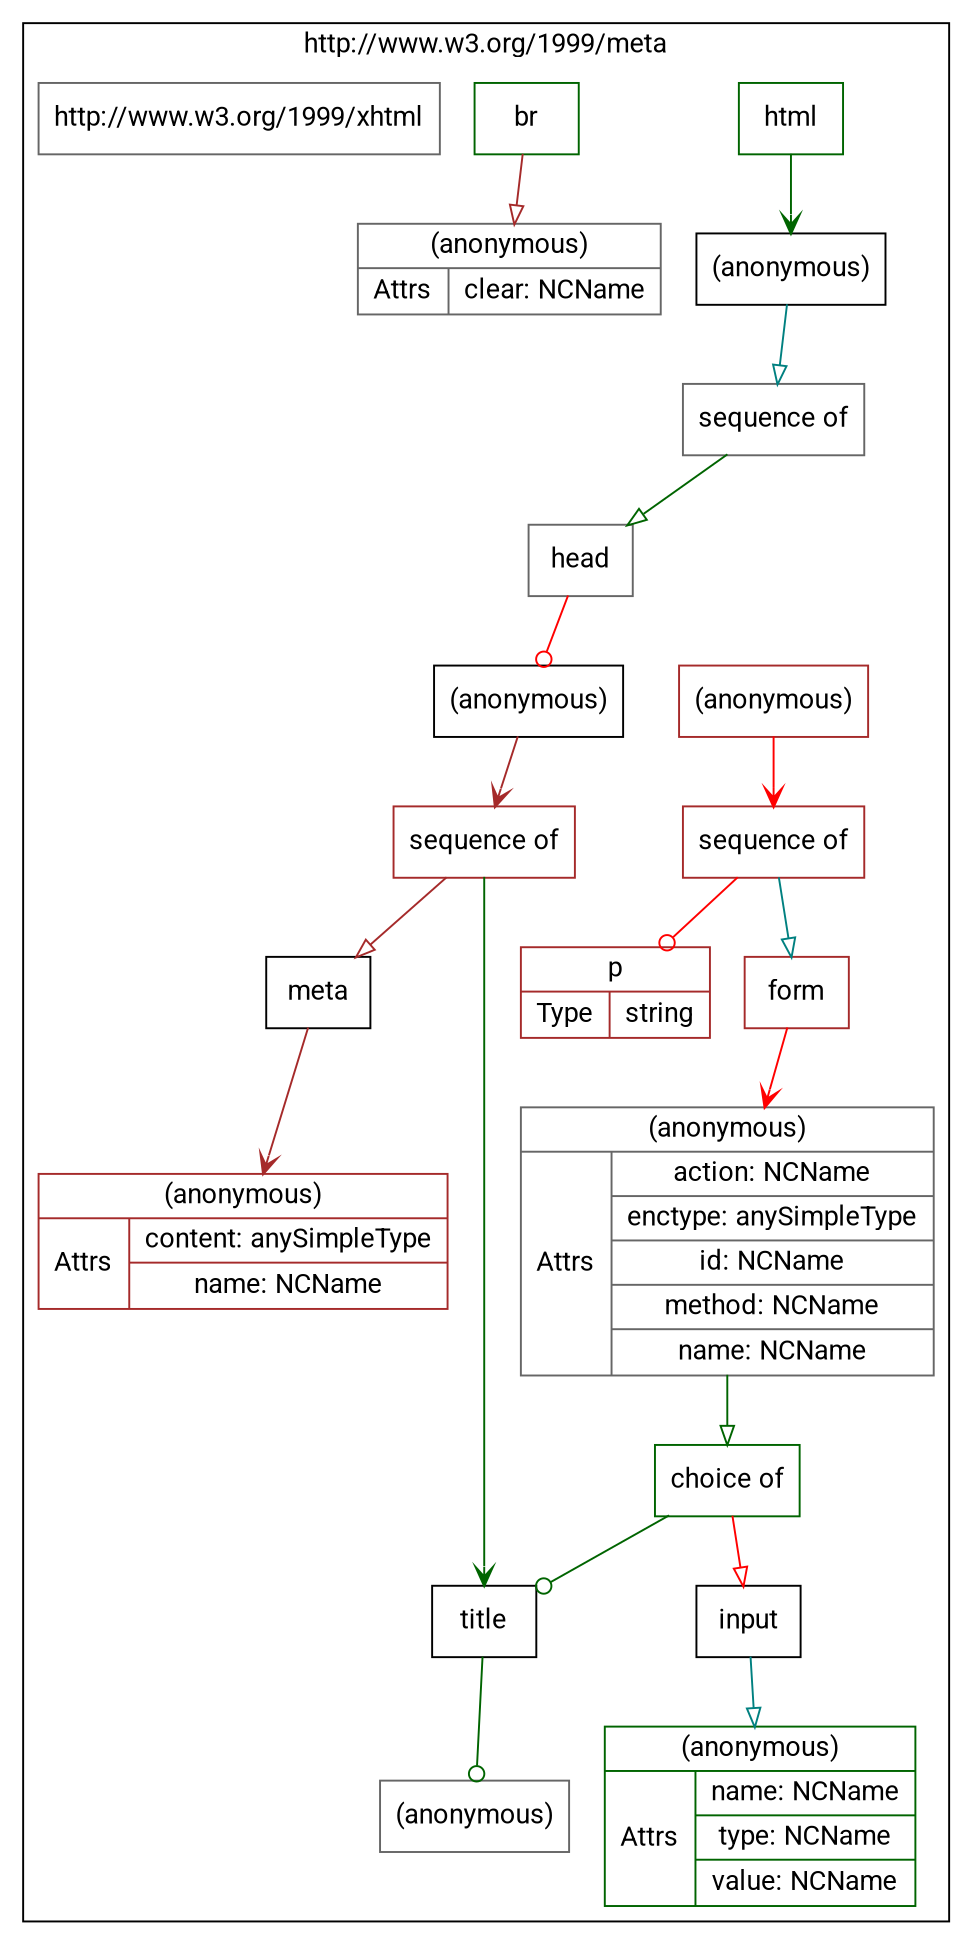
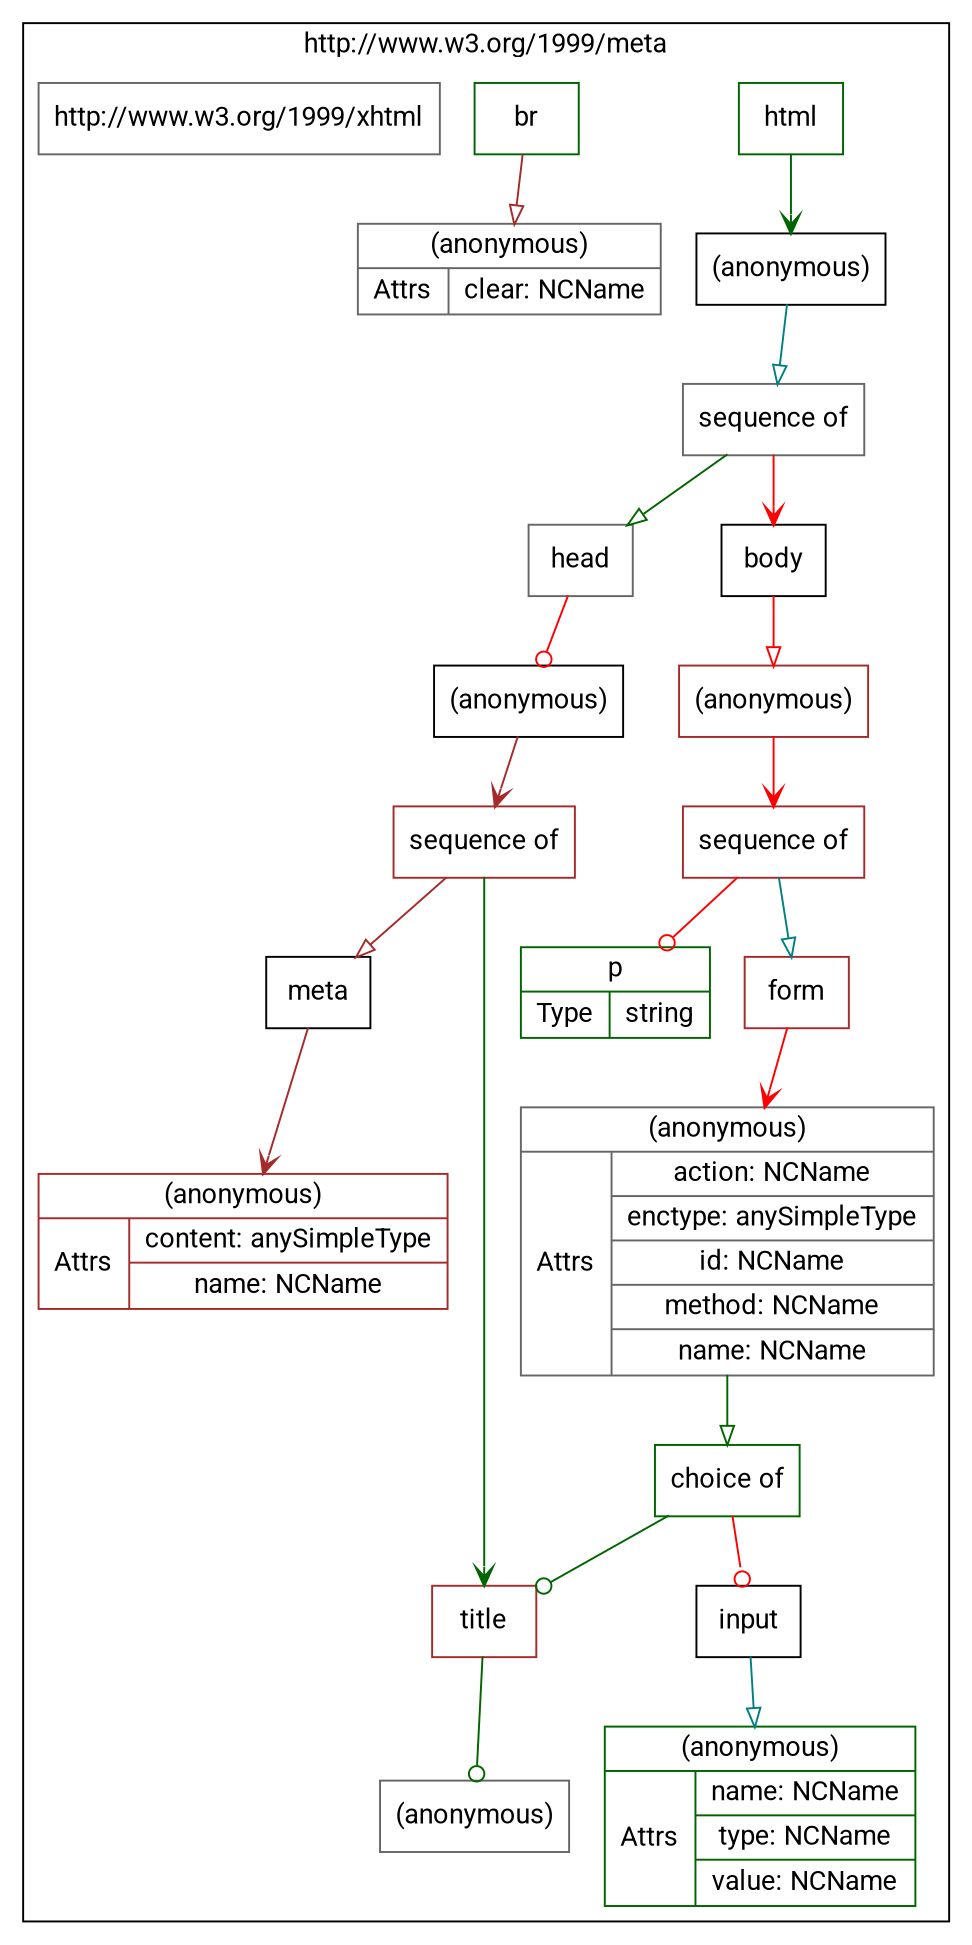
  digraph {
    fontname=Roboto
    node [color=brown fontname=Roboto shape=record]
    edge [arrowhead=onormal arrowtail=diamond color=red fontname=Roboto]
    n1 [color=gray40 label="{(anonymous)|{Attrs|{{<AttributeUseImpl26779524>action: NCName}|{<AttributeUseImpl17876004>enctype: anySimpleType}|{<AttributeUseImpl29173348>id: NCName}|{<AttributeUseImpl19106770>method: NCName}|{<AttributeUseImpl11582167>name: NCName}}}}"]
    n2 [label="{sequence of}"]
    n3 [color=black label="{meta}"]
    n4 [color=darkgreen label="{(anonymous)|{Attrs|{{<AttributeUseImpl20324370>name: NCName}|{<AttributeUseImpl7578443>type: NCName}|{<AttributeUseImpl31822120>value: NCName}}}}"]
    n5 [color=black label="{(anonymous)}"]
-   n6 [color=black label="{title}"]
+   n6 [label="{title}"]
    n7 [color=gray40 label="{head}"]
    n8 [label="{(anonymous)}"]
+   n9 [color=black label="{body}"]
    n10 [color=gray40 label="{(anonymous)}"]
    n11 [color=black label="{input}"]
    n12 [color=black label="{(anonymous)}"]
    n13 [label="{sequence of}"]
    n14 [color=gray40 label="{sequence of}"]
    n15 [color=darkgreen label="{html}"]
-   n16 [label="{p|{Type|string}}"]
+   n16 [color=darkgreen label="{p|{Type|string}}"]
    n17 [color=darkgreen label="{br}"]
    n18 [color=gray40 label="{(anonymous)|{Attrs|{{<AttributeUseImpl23255990>clear: NCName}}}}"]
    n19 [label="{(anonymous)|{Attrs|{{<AttributeUseImpl2628939>content: anySimpleType}|{<AttributeUseImpl26956311>name: NCName}}}}"]
    n20 [label="{form}"]
    n21 [color=gray40 label="{http://www.w3.org/1999/xhtml}"]
    n22 [color=darkgreen label="{choice of}"]
    subgraph cluster_1 {
      label="http://www.w3.org/1999/meta"
      n1
      n2
      n3
      n4
      n5
      n6
      n7
      n8
+     n9
      n10
      n11
      n12
      n13
      n14
      n15
      n16
      n17
      n18
      n19
      n20
      n21
      n22
    }
    n1 -> n22 [color=darkgreen]
    n2 -> n3 [color=brown]
    n2 -> n6 [arrowhead=vee color=darkgreen]
    n3 -> n19 [arrowhead=vee color=brown arrowtail=""]
    n5 -> n2 [arrowhead=vee color=brown]
    n6 -> n10 [arrowhead=odot color=darkgreen arrowtail=""]
    n7 -> n5 [arrowhead=odot arrowtail=""]
    n8 -> n13 [arrowhead=vee]
+   n9 -> n8 [arrowtail=""]
    n11 -> n4 [color=teal arrowtail=""]
    n12 -> n14 [color=teal]
    n13 -> n16 [arrowhead=odot]
    n13 -> n20 [color=teal]
    n14 -> n7 [color=darkgreen]
+   n14 -> n9 [arrowhead=vee]
    n15 -> n12 [arrowhead=vee color=darkgreen arrowtail=""]
    n17 -> n18 [color=brown arrowtail=""]
    n20 -> n1 [arrowhead=vee arrowtail=""]
    n22 -> n6 [arrowhead=odot color=darkgreen]
-   n22 -> n11
+   n22 -> n11 [arrowhead=odot]
  }
